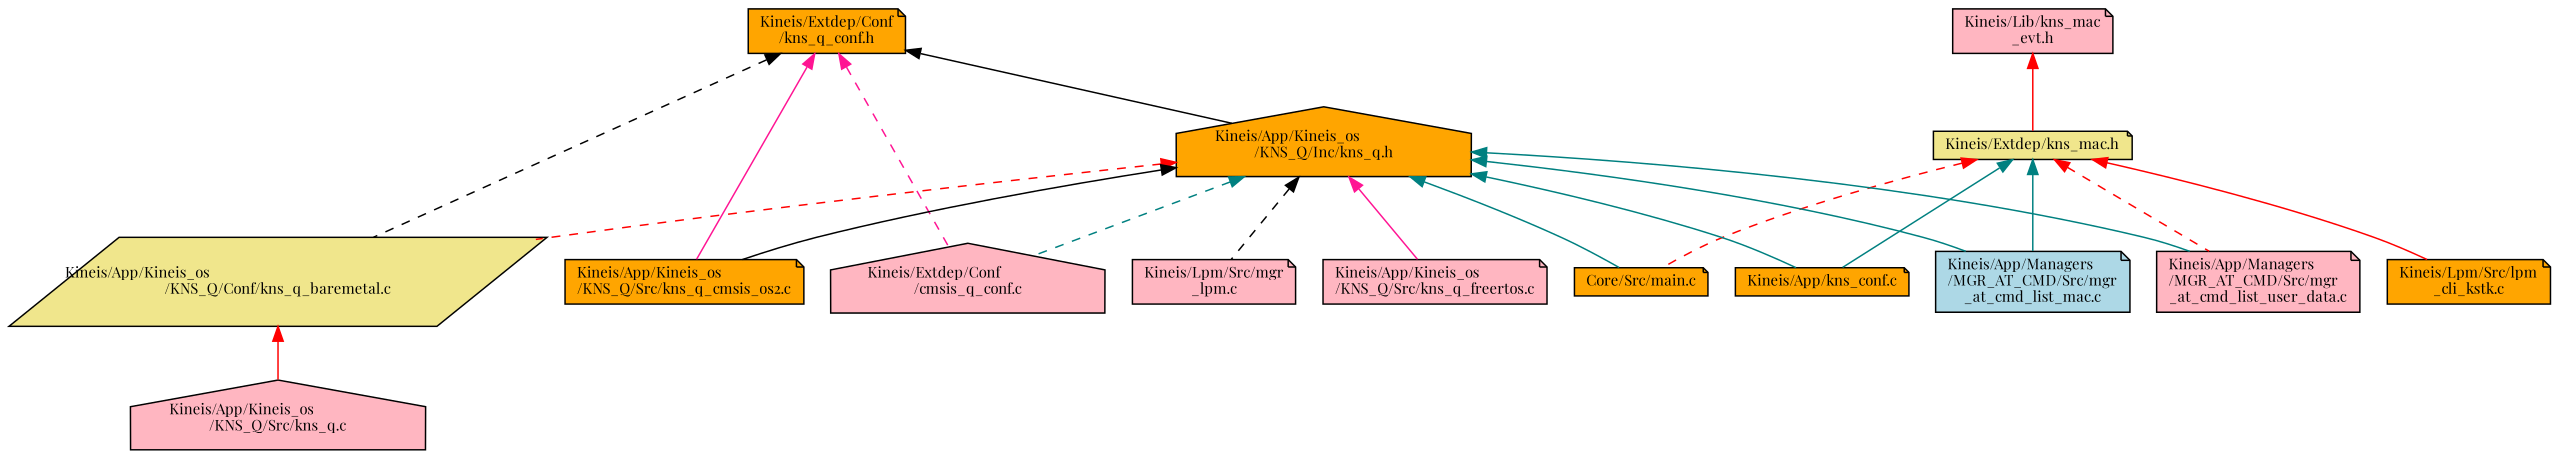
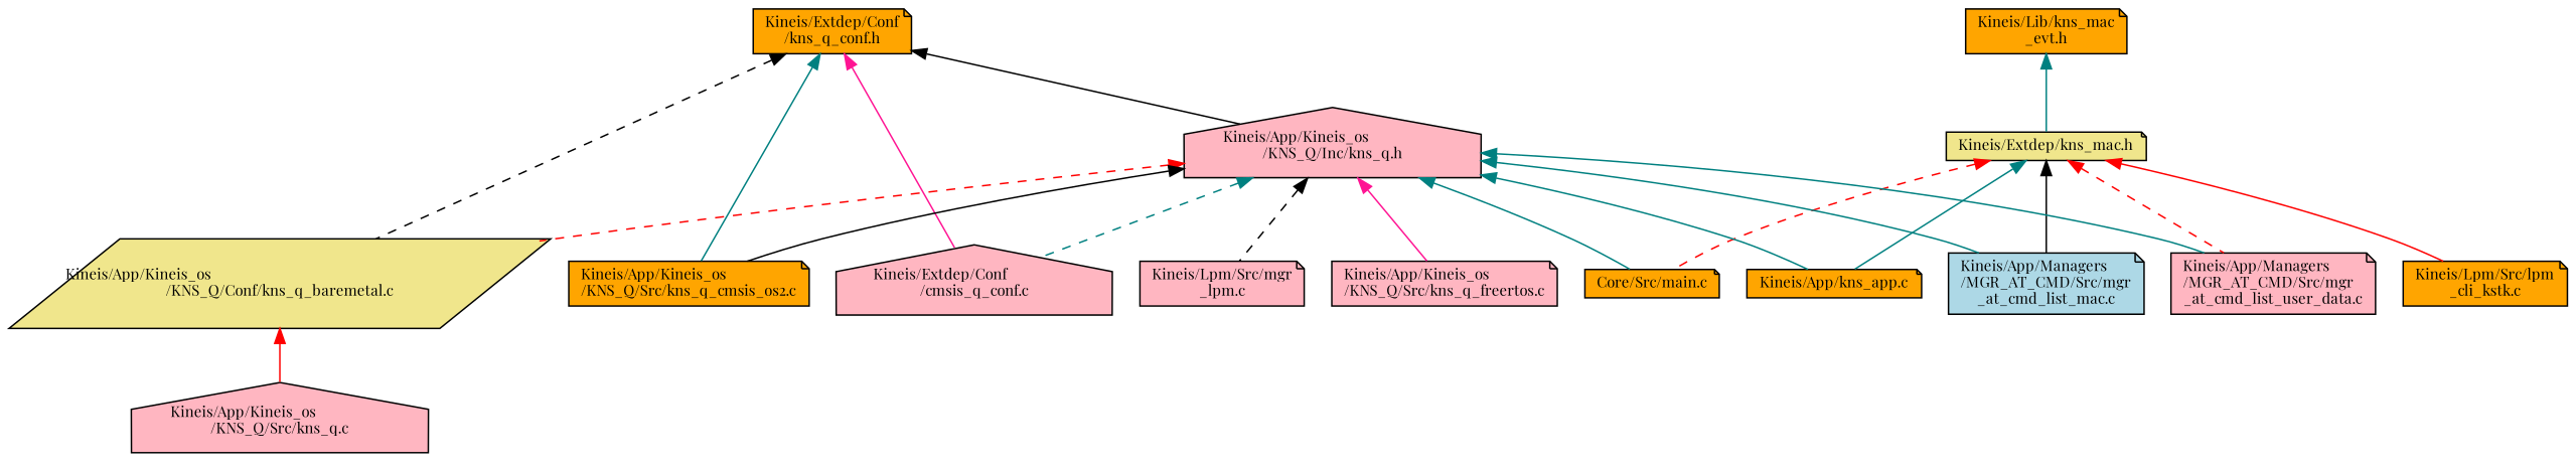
  digraph {
    fontname="Playfair Display"
    node [color=black fillcolor=lightpink fontname="Playfair Display" fontsize=10 shape=note style=filled]
    edge [color=teal dir=back fontname="Playfair Display" fontsize=10 labelfontname=Helvetica labelfontsize=10 style=solid]
-   n1 [fontcolor=black height=0.2 label="Kineis/Lib/kns_mac\l_evt.h" width=0.4]
+   n1 [fillcolor=orange fontcolor=black height=0.2 label="Kineis/Lib/kns_mac\l_evt.h" width=0.4]
    n2 [fillcolor=khaki height=0.2 label="Kineis/Extdep/kns_mac.h" width=0.4]
    n3 [fillcolor=orange height=0.2 label="Kineis/Extdep/Conf\l/kns_q_conf.h" width=0.4]
-   n4 [fillcolor=orange height=0.2 label="Kineis/App/Kineis_os\l/KNS_Q/Inc/kns_q.h" shape=house width=0.4]
+   n4 [height=0.2 label="Kineis/App/Kineis_os\l/KNS_Q/Inc/kns_q.h" shape=house width=0.4]
    n5 [fillcolor=khaki height=0.2 label="Kineis/App/Kineis_os\l/KNS_Q/Conf/kns_q_baremetal.c" shape=parallelogram width=0.4]
    n6 [fillcolor=orange height=0.2 label="Kineis/App/Kineis_os\l/KNS_Q/Src/kns_q_cmsis_os2.c" width=0.4]
    n7 [height=0.2 label="Kineis/Extdep/Conf\l/cmsis_q_conf.c" shape=house width=0.4]
    n8 [fillcolor=orange height=0.2 label="Core/Src/main.c" width=0.4]
-   n9 [fillcolor=orange height=0.2 label="Kineis/App/kns_conf.c" width=0.4]
+   n9 [fillcolor=orange height=0.2 label="Kineis/App/kns_app.c" width=0.4]
    n10 [fillcolor=lightblue height=0.2 label="Kineis/App/Managers\l/MGR_AT_CMD/Src/mgr\l_at_cmd_list_mac.c" width=0.4]
    n11 [height=0.2 label="Kineis/App/Managers\l/MGR_AT_CMD/Src/mgr\l_at_cmd_list_user_data.c" width=0.4]
    n12 [fillcolor=orange height=0.2 label="Kineis/Lpm/Src/lpm\l_cli_kstk.c" width=0.4]
    n13 [height=0.2 label="Kineis/App/Kineis_os\l/KNS_Q/Src/kns_q_freertos.c" width=0.4]
    n14 [height=0.2 label="Kineis/Lpm/Src/mgr\l_lpm.c" width=0.4]
    n15 [height=0.2 label="Kineis/App/Kineis_os\l/KNS_Q/Src/kns_q.c" shape=house width=0.4]
-   n1 -> n2 [color=red]
+   n1 -> n2
    n2 -> n8 [color=red style=dashed]
    n2 -> n9
-   n2 -> n10
+   n2 -> n10 [color=black]
    n2 -> n11 [color=red style=dashed]
    n2 -> n12 [color=red]
    n3 -> n4 [color=black]
    n3 -> n5 [color=black style=dashed]
-   n3 -> n6 [color=deeppink]
-   n3 -> n7 [color=deeppink style=dashed]
+   n3 -> n6
+   n3 -> n7 [color=deeppink]
    n4 -> n5 [color=red style=dashed]
    n4 -> n6 [color=black]
    n4 -> n7 [style=dashed]
    n4 -> n8
    n4 -> n9
    n4 -> n10
    n4 -> n11
    n4 -> n13 [color=deeppink]
    n4 -> n14 [color=black style=dashed]
    n5 -> n15 [color=red]
  }
